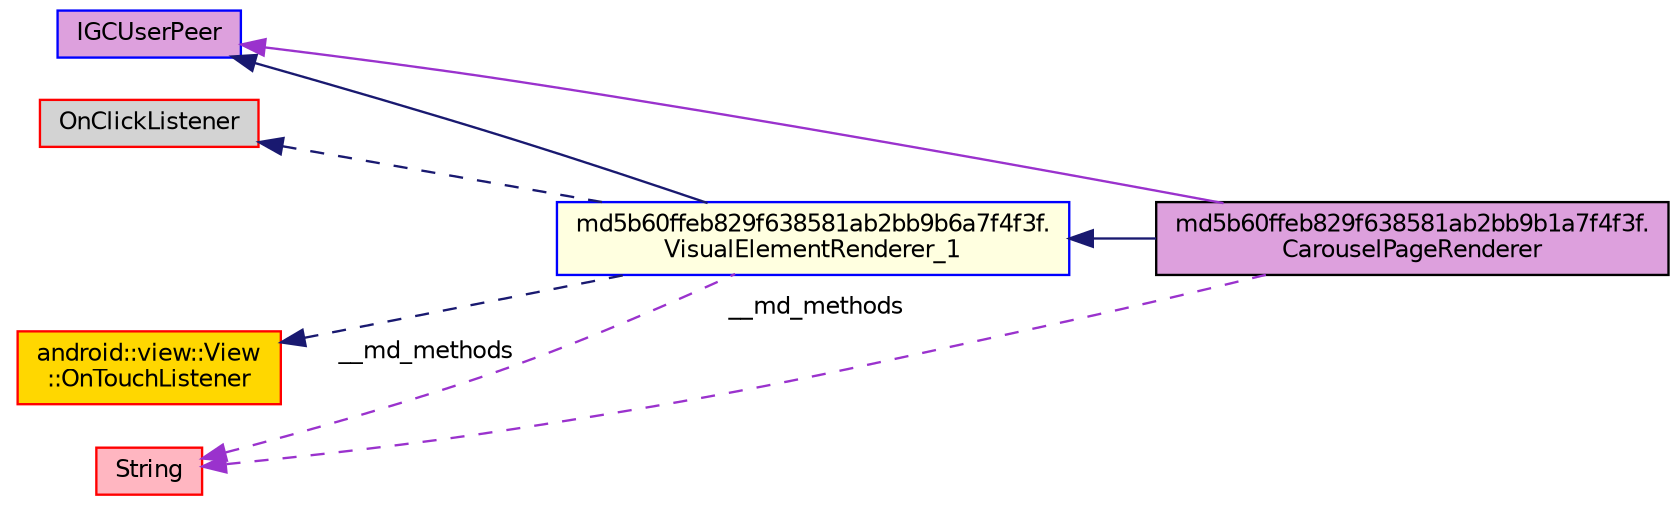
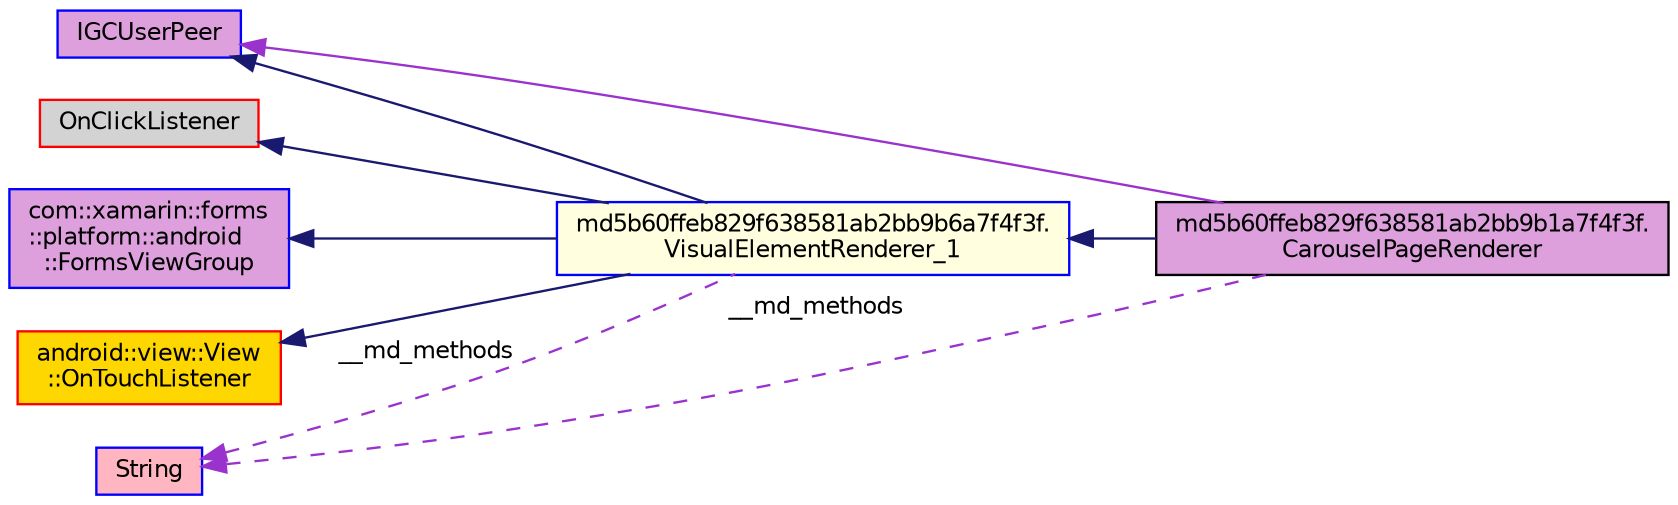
  digraph {
    rankdir=LR
    node [color=blue fillcolor=plum fontname=Helvetica fontsize=10 shape=record style=filled]
    edge [color=midnightblue dir=back fontname=Helvetica fontsize=10 labelfontname=Helvetica labelfontsize=10 style=solid]
    n1 [color=black fontcolor=black height=0.2 label="md5b60ffeb829f638581ab2bb9b1a7f4f3f.\lCarouselPageRenderer" width=0.4]
    n2 [fillcolor=lightyellow height=0.2 label="md5b60ffeb829f638581ab2bb9b6a7f4f3f.\lVisualElementRenderer_1" width=0.4]
+   n3 [height=0.2 label="com::xamarin::forms\l::platform::android\l::FormsViewGroup" width=0.4]
    n4 [height=0.2 label=IGCUserPeer width=0.4]
    n5 [color=red fillcolor=gold height=0.2 label="android::view::View\l::OnTouchListener" width=0.4]
    n6 [color=red fillcolor=lightgrey height=0.2 label=OnClickListener width=0.4]
-   n7 [color=red fillcolor=lightpink height=0.2 label=String width=0.4]
+   n7 [fillcolor=lightpink height=0.2 label=String width=0.4]
    n2 -> n1
+   n3 -> n2
    n4 -> n1 [color=darkorchid3]
    n4 -> n2
-   n5 -> n2 [style=dashed]
-   n6 -> n2 [style=dashed]
+   n5 -> n2
+   n6 -> n2
    n7 -> n1 [color=darkorchid3 label=" __md_methods" style=dashed]
    n7 -> n2 [color=darkorchid3 label=" __md_methods" style=dashed]
  }
